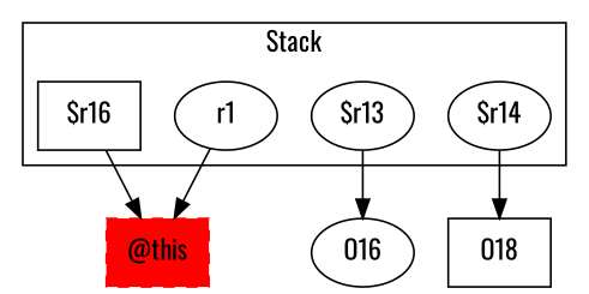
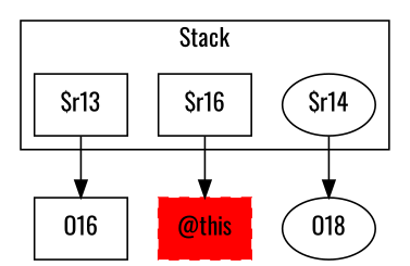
  digraph {
    fontname=Oswald
    rankDir=LR
    node [fontname=Oswald shape=box]
    edge [fontname=Oswald]
-   r1 [shape=""]
-   "$r13" [shape=""]
+   "$r13"
    "$r16"
    "$r14" [shape=""]
    "@this" [color=red style="filled,dashed"]
-   O16 [shape=ellipse]
-   O18
+   O16
+   O18 [shape=ellipse]
    subgraph cluster_1 {
      label=Stack
-     r1
      "$r13"
      "$r16"
      "$r14"
    }
-   r1 -> "@this"
    "$r13" -> O16
    "$r16" -> "@this"
    "$r14" -> O18
  }
